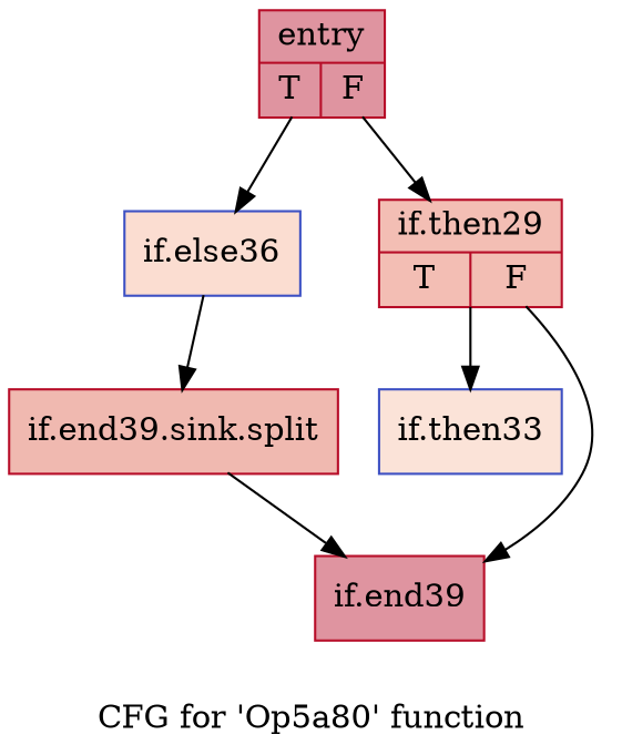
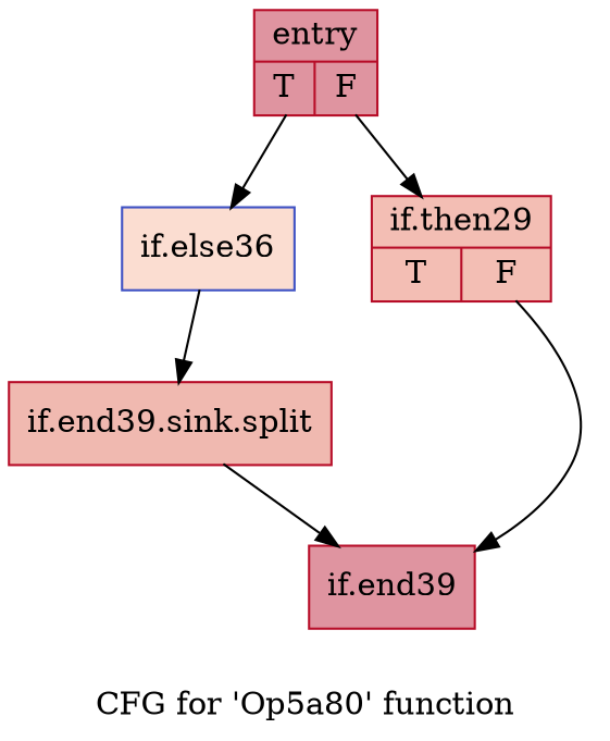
  digraph {
    label="CFG for 'Op5a80' function"
    node [color="#b70d28ff" fillcolor="#b70d2870" shape=record style=filled]
    n1 [label="{entry|{<s0>T|<s1>F}}"]
    n2 [color="#3d50c3ff" fillcolor="#f7b39670" label="{if.else36}"]
    n3 [fillcolor="#e36c5570" label="{if.then29|{<s0>T|<s1>F}}"]
    n4 [fillcolor="#de614d70" label="{if.end39.sink.split}"]
-   n5 [color="#3d50c3ff" fillcolor="#f6bfa670" label="{if.then33}"]
    n6 [label="{if.end39}"]
    n1 -> n2
    n1 -> n3
    n2 -> n4
-   n3 -> n5
    n3 -> n6
    n4 -> n6
  }
